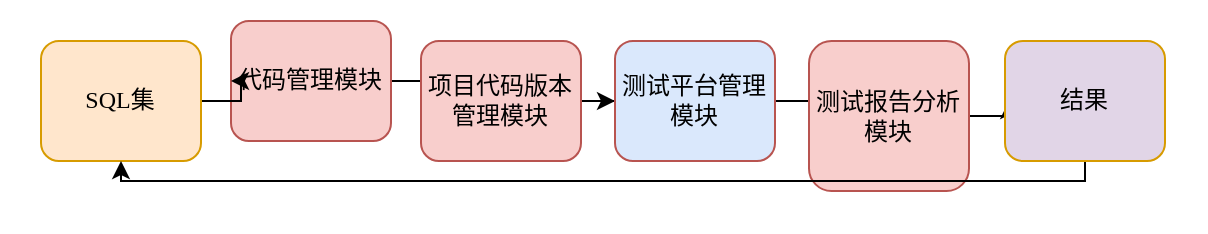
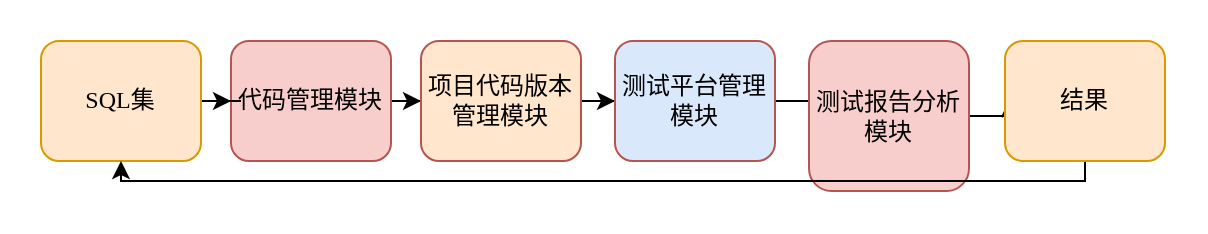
  <mxCell id="0" />
  <mxCell id="1" parent="0" />
  <mxCell id="2" style="edgeStyle=orthogonalEdgeStyle;rounded=0;orthogonalLoop=1;jettySize=auto;html=1;entryX=0;entryY=0.5;entryDx=0;entryDy=0;fontFamily=宋体;" edge="1" parent="1" source="3" target="5"><mxGeometry relative="1" as="geometry" /></mxCell>
- <mxCell id="3" value="代码管理模块" style="rounded=1;whiteSpace=wrap;html=1;fillColor=#f8cecc;strokeColor=#b85450;fontFamily=宋体;" vertex="1" parent="1"><mxGeometry x="115" y="10" width="80" height="60" as="geometry" /></mxCell>
+ <mxCell id="3" value="代码管理模块" style="rounded=1;whiteSpace=wrap;html=1;fillColor=#f8cecc;strokeColor=#b85450;fontFamily=宋体;" vertex="1" parent="1"><mxGeometry x="115" y="20" width="80" height="60" as="geometry" /></mxCell>
  <mxCell id="4" style="edgeStyle=orthogonalEdgeStyle;rounded=0;orthogonalLoop=1;jettySize=auto;html=1;entryX=0;entryY=0.5;entryDx=0;entryDy=0;fontFamily=宋体;" edge="1" parent="1" source="5" target="7"><mxGeometry relative="1" as="geometry" /></mxCell>
- <mxCell id="5" value="项目代码版本管理模块" style="rounded=1;whiteSpace=wrap;html=1;fillColor=#f8cecc;strokeColor=#b85450;fontFamily=宋体;" vertex="1" parent="1"><mxGeometry x="210" y="20" width="80" height="60" as="geometry" /></mxCell>
+ <mxCell id="5" value="项目代码版本管理模块" style="rounded=1;whiteSpace=wrap;html=1;fillColor=#ffe6cc;strokeColor=#b85450;fontFamily=宋体;" vertex="1" parent="1"><mxGeometry x="210" y="20" width="80" height="60" as="geometry" /></mxCell>
  <mxCell id="6" style="edgeStyle=orthogonalEdgeStyle;rounded=0;orthogonalLoop=1;jettySize=auto;html=1;entryX=0;entryY=0.5;entryDx=0;entryDy=0;fontFamily=宋体;" edge="1" parent="1" source="7" target="9"><mxGeometry relative="1" as="geometry" /></mxCell>
  <mxCell id="7" value="测试平台管理模块" style="rounded=1;whiteSpace=wrap;html=1;fillColor=#dae8fc;strokeColor=#b85450;fontFamily=宋体;" vertex="1" parent="1"><mxGeometry x="307" y="20" width="80" height="60" as="geometry" /></mxCell>
- <mxCell id="8" value="" style="edgeStyle=orthogonalEdgeStyle;rounded=0;orthogonalLoop=1;jettySize=auto;html=1;fontFamily=宋体;" edge="1" parent="1" source="9" target="13"><mxGeometry relative="1" as="geometry" /></mxCell>
+ <mxCell id="8" value="" style="edgeStyle=orthogonalEdgeStyle;rounded=0;orthogonalLoop=1;jettySize=auto;html=1;fontFamily=宋体;endArrow=open;" edge="1" parent="1" source="9" target="13"><mxGeometry relative="1" as="geometry" /></mxCell>
  <mxCell id="9" value="测试报告分析模块" style="rounded=1;whiteSpace=wrap;html=1;fillColor=#f8cecc;strokeColor=#b85450;fontFamily=宋体;" vertex="1" parent="1"><mxGeometry x="404" y="20" width="80" height="75" as="geometry" /></mxCell>
  <mxCell id="10" style="edgeStyle=orthogonalEdgeStyle;rounded=0;orthogonalLoop=1;jettySize=auto;html=1;entryX=0;entryY=0.5;entryDx=0;entryDy=0;fontFamily=宋体;" edge="1" parent="1" source="11" target="3"><mxGeometry relative="1" as="geometry" /></mxCell>
  <mxCell id="11" value="SQL集" style="rounded=1;whiteSpace=wrap;html=1;fillColor=#ffe6cc;strokeColor=#d79b00;fontFamily=宋体;" vertex="1" parent="1"><mxGeometry x="20" y="20" width="80" height="60" as="geometry" /></mxCell>
  <mxCell id="12" style="edgeStyle=orthogonalEdgeStyle;rounded=0;orthogonalLoop=1;jettySize=auto;html=1;entryX=0.5;entryY=1;entryDx=0;entryDy=0;" edge="1" parent="1" source="13" target="11"><mxGeometry relative="1" as="geometry"><Array as="points"><mxPoint x="542" y="90" /><mxPoint x="60" y="90" /></Array></mxGeometry></mxCell>
- <mxCell id="13" value="结果" style="rounded=1;whiteSpace=wrap;html=1;fillColor=#e1d5e7;strokeColor=#d79b00;fontFamily=宋体;" vertex="1" parent="1"><mxGeometry x="502" y="20" width="80" height="60" as="geometry" /></mxCell>
+ <mxCell id="13" value="结果" style="rounded=1;whiteSpace=wrap;html=1;fillColor=#ffe6cc;strokeColor=#d79b00;fontFamily=宋体;" vertex="1" parent="1"><mxGeometry x="502" y="20" width="80" height="60" as="geometry" /></mxCell>
